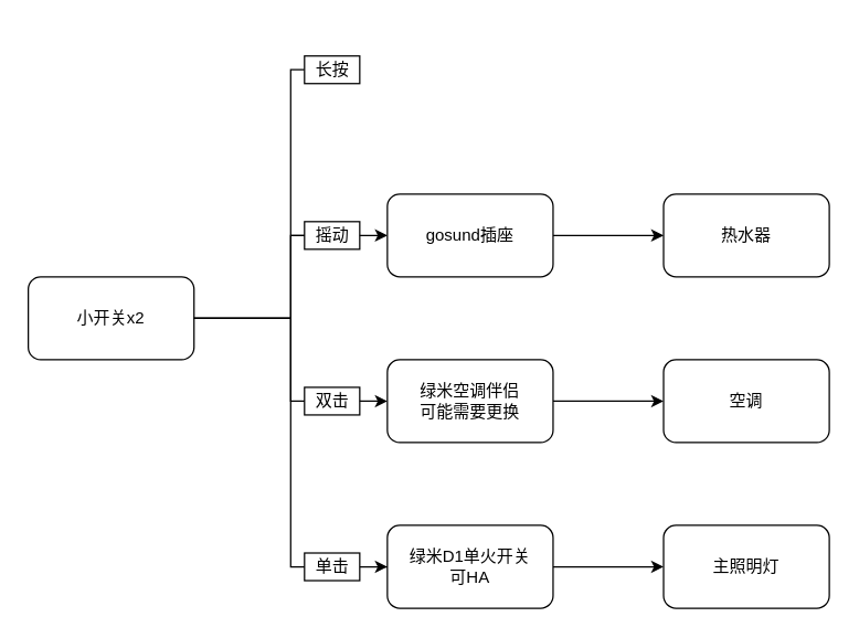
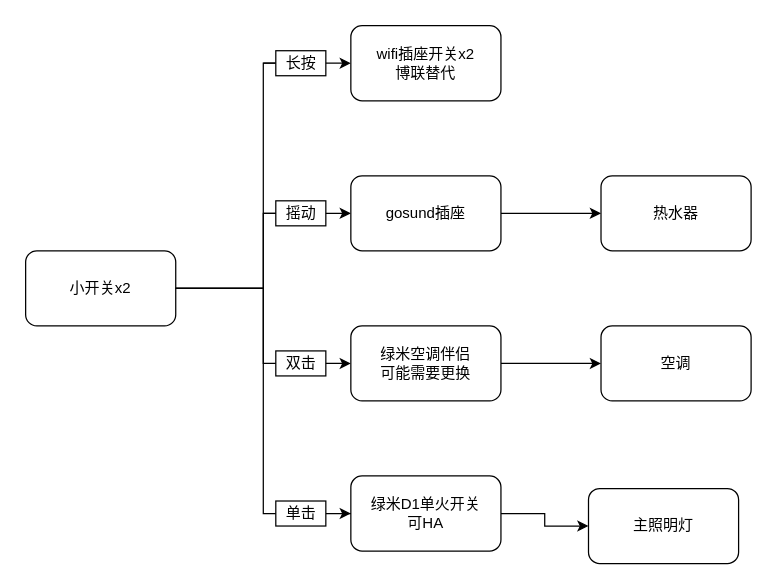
  <mxCell id="0" />
  <mxCell id="1" parent="0" />
  <mxCell id="2" value="" style="edgeStyle=orthogonalEdgeStyle;rounded=0;orthogonalLoop=1;jettySize=auto;html=1;" edge="1" parent="1" source="3" target="4"><mxGeometry relative="1" as="geometry" /></mxCell>
  <mxCell id="3" value="绿米D1单火开关&lt;br&gt;可HA" style="rounded=1;whiteSpace=wrap;html=1;" vertex="1" parent="1"><mxGeometry x="280" y="380" width="120" height="60" as="geometry" /></mxCell>
- <mxCell id="4" value="主照明灯" style="whiteSpace=wrap;html=1;rounded=1;" vertex="1" parent="1"><mxGeometry x="480" y="380" width="120" height="60" as="geometry" /></mxCell>
+ <mxCell id="4" value="主照明灯" style="whiteSpace=wrap;html=1;rounded=1;" vertex="1" parent="1"><mxGeometry x="470" y="390" width="120" height="60" as="geometry" /></mxCell>
  <mxCell id="5" style="edgeStyle=orthogonalEdgeStyle;rounded=0;orthogonalLoop=1;jettySize=auto;html=1;entryX=0;entryY=0.5;entryDx=0;entryDy=0;" edge="1" parent="1" source="9" target="11"><mxGeometry relative="1" as="geometry" /></mxCell>
  <mxCell id="6" style="edgeStyle=orthogonalEdgeStyle;rounded=0;orthogonalLoop=1;jettySize=auto;html=1;entryX=0;entryY=0.5;entryDx=0;entryDy=0;startArrow=none;" edge="1" parent="1" source="21" target="3"><mxGeometry relative="1" as="geometry" /></mxCell>
  <mxCell id="7" value="" style="edgeStyle=orthogonalEdgeStyle;rounded=0;orthogonalLoop=1;jettySize=auto;html=1;startArrow=none;" edge="1" parent="1" source="18" target="13"><mxGeometry relative="1" as="geometry"><Array as="points"><mxPoint x="210" y="170" /></Array></mxGeometry></mxCell>
+ <mxCell id="8" value="" style="edgeStyle=orthogonalEdgeStyle;rounded=0;orthogonalLoop=1;jettySize=auto;html=1;startArrow=none;" edge="1" parent="1" source="16" target="14"><mxGeometry relative="1" as="geometry"><mxPoint x="220" y="50" as="sourcePoint" /><Array as="points"><mxPoint x="210" y="50" /></Array></mxGeometry></mxCell>
  <mxCell id="9" value="小开关x2" style="rounded=1;whiteSpace=wrap;html=1;" vertex="1" parent="1"><mxGeometry x="20" y="200" width="120" height="60" as="geometry" /></mxCell>
  <mxCell id="10" value="" style="edgeStyle=orthogonalEdgeStyle;rounded=0;orthogonalLoop=1;jettySize=auto;html=1;" edge="1" parent="1" source="11" target="23"><mxGeometry relative="1" as="geometry" /></mxCell>
  <mxCell id="11" value="绿米空调伴侣&lt;br&gt;可能需要更换" style="rounded=1;whiteSpace=wrap;html=1;" vertex="1" parent="1"><mxGeometry x="280" y="260" width="120" height="60" as="geometry" /></mxCell>
  <mxCell id="12" value="" style="edgeStyle=orthogonalEdgeStyle;rounded=0;orthogonalLoop=1;jettySize=auto;html=1;" edge="1" parent="1" source="13" target="24"><mxGeometry relative="1" as="geometry" /></mxCell>
  <mxCell id="13" value="gosund插座" style="whiteSpace=wrap;html=1;rounded=1;" vertex="1" parent="1"><mxGeometry x="280" y="140" width="120" height="60" as="geometry" /></mxCell>
+ <mxCell id="14" value="wifi插座开关x2&lt;br&gt;博联替代" style="whiteSpace=wrap;html=1;rounded=1;" vertex="1" parent="1"><mxGeometry x="280" y="20" width="120" height="60" as="geometry" /></mxCell>
  <mxCell id="15" value="" style="edgeStyle=orthogonalEdgeStyle;rounded=0;orthogonalLoop=1;jettySize=auto;html=1;endArrow=none;" edge="1" parent="1" source="9"><mxGeometry relative="1" as="geometry"><mxPoint x="140" y="290" as="sourcePoint" /><mxPoint x="220" y="50" as="targetPoint" /><Array as="points"><mxPoint x="210" y="230" /><mxPoint x="210" y="50" /></Array></mxGeometry></mxCell>
  <mxCell id="16" value="长按" style="text;html=1;align=center;verticalAlign=middle;resizable=0;points=[];autosize=1;strokeColor=default;fillColor=default;" vertex="1" parent="1"><mxGeometry x="220" y="40" width="40" height="20" as="geometry" /></mxCell>
  <mxCell id="17" value="" style="edgeStyle=orthogonalEdgeStyle;rounded=0;orthogonalLoop=1;jettySize=auto;html=1;startArrow=none;endArrow=none;" edge="1" parent="1" target="16"><mxGeometry relative="1" as="geometry"><mxPoint x="220" y="50" as="sourcePoint" /><mxPoint x="280" y="50" as="targetPoint" /><Array as="points"><mxPoint x="230" y="40" /><mxPoint x="230" y="40" /></Array></mxGeometry></mxCell>
  <mxCell id="18" value="摇动" style="text;html=1;align=center;verticalAlign=middle;resizable=0;points=[];autosize=1;strokeColor=default;fillColor=default;" vertex="1" parent="1"><mxGeometry x="220" y="160" width="40" height="20" as="geometry" /></mxCell>
  <mxCell id="19" value="" style="edgeStyle=orthogonalEdgeStyle;rounded=0;orthogonalLoop=1;jettySize=auto;html=1;endArrow=none;" edge="1" parent="1" source="9" target="18"><mxGeometry relative="1" as="geometry"><mxPoint x="140" y="290" as="sourcePoint" /><mxPoint x="280" y="170" as="targetPoint" /><Array as="points"><mxPoint x="210" y="230" /><mxPoint x="210" y="170" /></Array></mxGeometry></mxCell>
  <mxCell id="20" value="双击" style="text;html=1;align=center;verticalAlign=middle;resizable=0;points=[];autosize=1;strokeColor=default;fillColor=default;" vertex="1" parent="1"><mxGeometry x="220" y="280" width="40" height="20" as="geometry" /></mxCell>
  <mxCell id="21" value="单击" style="text;html=1;align=center;verticalAlign=middle;resizable=0;points=[];autosize=1;strokeColor=default;fillColor=default;" vertex="1" parent="1"><mxGeometry x="220" y="400" width="40" height="20" as="geometry" /></mxCell>
  <mxCell id="22" value="" style="edgeStyle=orthogonalEdgeStyle;rounded=0;orthogonalLoop=1;jettySize=auto;html=1;entryX=0;entryY=0.5;entryDx=0;entryDy=0;endArrow=none;" edge="1" parent="1" source="9" target="21"><mxGeometry relative="1" as="geometry"><mxPoint x="140" y="290" as="sourcePoint" /><mxPoint x="280" y="410" as="targetPoint" /><Array as="points"><mxPoint x="210" y="230" /><mxPoint x="210" y="410" /></Array></mxGeometry></mxCell>
  <mxCell id="23" value="空调" style="whiteSpace=wrap;html=1;rounded=1;" vertex="1" parent="1"><mxGeometry x="480" y="260" width="120" height="60" as="geometry" /></mxCell>
  <mxCell id="24" value="热水器" style="whiteSpace=wrap;html=1;rounded=1;" vertex="1" parent="1"><mxGeometry x="480" y="140" width="120" height="60" as="geometry" /></mxCell>
